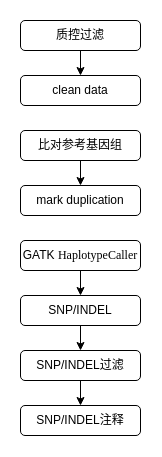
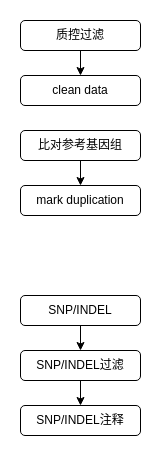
  <mxCell id="0" />
  <mxCell id="1" parent="0" />
  <mxCell id="2" value="" style="edgeStyle=orthogonalEdgeStyle;rounded=0;orthogonalLoop=1;jettySize=auto;html=1;" edge="1" parent="1" source="3" target="4"><mxGeometry relative="1" as="geometry" /></mxCell>
  <mxCell id="3" value="质控过滤" style="rounded=1;whiteSpace=wrap;html=1;direction=west;" vertex="1" parent="1"><mxGeometry x="20" y="20" width="120" height="30" as="geometry" /></mxCell>
  <mxCell id="4" value="clean data" style="rounded=1;whiteSpace=wrap;html=1;direction=west;" vertex="1" parent="1"><mxGeometry x="20" y="75" width="120" height="30" as="geometry" /></mxCell>
  <mxCell id="5" value="" style="edgeStyle=orthogonalEdgeStyle;rounded=0;orthogonalLoop=1;jettySize=auto;html=1;" edge="1" parent="1" source="6" target="7"><mxGeometry relative="1" as="geometry" /></mxCell>
  <mxCell id="6" value="比对参考基因组" style="rounded=1;whiteSpace=wrap;html=1;direction=west;" vertex="1" parent="1"><mxGeometry x="20" y="130" width="120" height="30" as="geometry" /></mxCell>
  <mxCell id="7" value="mark duplication" style="rounded=1;whiteSpace=wrap;html=1;direction=west;" vertex="1" parent="1"><mxGeometry x="20" y="185" width="120" height="30" as="geometry" /></mxCell>
- <mxCell id="8" value="" style="edgeStyle=orthogonalEdgeStyle;rounded=0;orthogonalLoop=1;jettySize=auto;html=1;" edge="1" parent="1" source="9" target="11"><mxGeometry relative="1" as="geometry" /></mxCell>
- <mxCell id="9" value="&lt;font style=&quot;font-size: 12px&quot;&gt;GATK&amp;nbsp;&lt;span lang=&quot;EN-US&quot; style=&quot;font-family: &amp;#34;times new roman&amp;#34; , serif&quot;&gt;HaplotypeCaller&lt;/span&gt;&lt;/font&gt;" style="rounded=1;whiteSpace=wrap;html=1;direction=west;" vertex="1" parent="1"><mxGeometry x="20" y="240" width="120" height="30" as="geometry" /></mxCell>
  <mxCell id="10" value="" style="edgeStyle=orthogonalEdgeStyle;rounded=0;orthogonalLoop=1;jettySize=auto;html=1;" edge="1" parent="1" source="11" target="13"><mxGeometry relative="1" as="geometry" /></mxCell>
  <mxCell id="11" value="SNP/INDEL" style="rounded=1;whiteSpace=wrap;html=1;direction=west;" vertex="1" parent="1"><mxGeometry x="20" y="295" width="120" height="30" as="geometry" /></mxCell>
  <mxCell id="12" value="" style="edgeStyle=orthogonalEdgeStyle;rounded=0;orthogonalLoop=1;jettySize=auto;html=1;" edge="1" parent="1" source="13" target="14"><mxGeometry relative="1" as="geometry" /></mxCell>
  <mxCell id="13" value="SNP/INDEL过滤" style="rounded=1;whiteSpace=wrap;html=1;direction=west;" vertex="1" parent="1"><mxGeometry x="20" y="350" width="120" height="30" as="geometry" /></mxCell>
  <mxCell id="14" value="SNP/INDEL注释" style="rounded=1;whiteSpace=wrap;html=1;direction=west;" vertex="1" parent="1"><mxGeometry x="20" y="405" width="120" height="30" as="geometry" /></mxCell>
